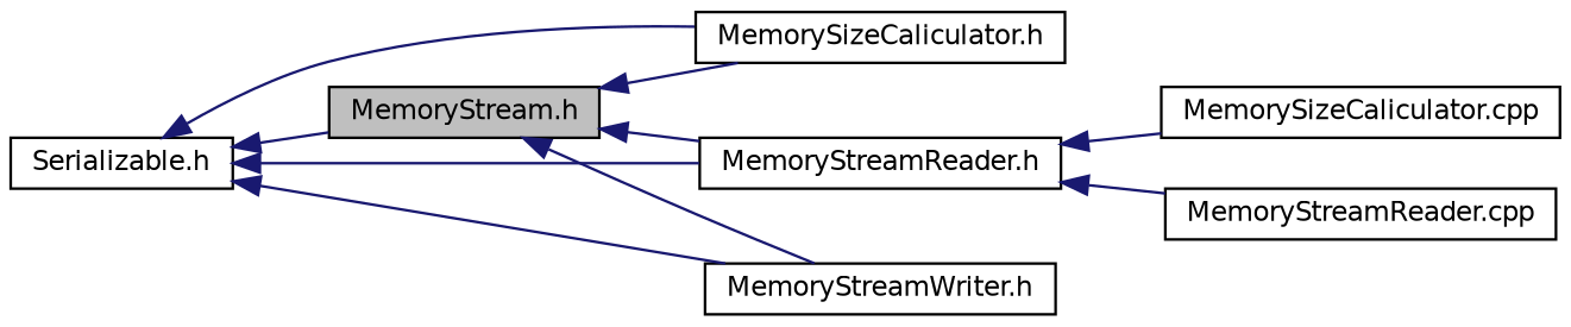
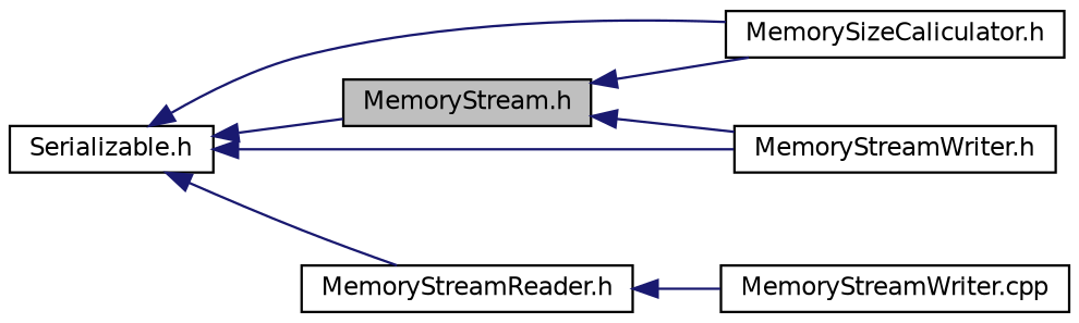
  digraph {
    rankdir=LR
    node [color=black fillcolor=white fontname=Helvetica fontsize=10 shape=record style=filled]
    edge [color=midnightblue dir=back fontname=Helvetica fontsize=10 labelfontname=Helvetica labelfontsize=10 style=solid]
    n1 [fillcolor=grey75 fontcolor=black height=0.2 label="MemoryStream.h" width=0.4]
    n2 [height=0.2 label="MemorySizeCaliculator.h" width=0.4]
    n3 [height=0.2 label="MemoryStreamReader.h" width=0.4]
    n4 [height=0.2 label="MemoryStreamWriter.h" width=0.4]
    n5 [height=0.2 label="Serializable.h" width=0.4]
-   n6 [height=0.2 label="MemorySizeCaliculator.cpp" width=0.4]
-   n7 [height=0.2 label="MemoryStreamReader.cpp" width=0.4]
+   n6 [height=0.2 label="MemoryStreamWriter.cpp" width=0.4]
    n1 -> n2
-   n1 -> n3
    n1 -> n4
    n3 -> n6
-   n3 -> n7
    n5 -> n1
    n5 -> n2
    n5 -> n3
    n5 -> n4
  }
